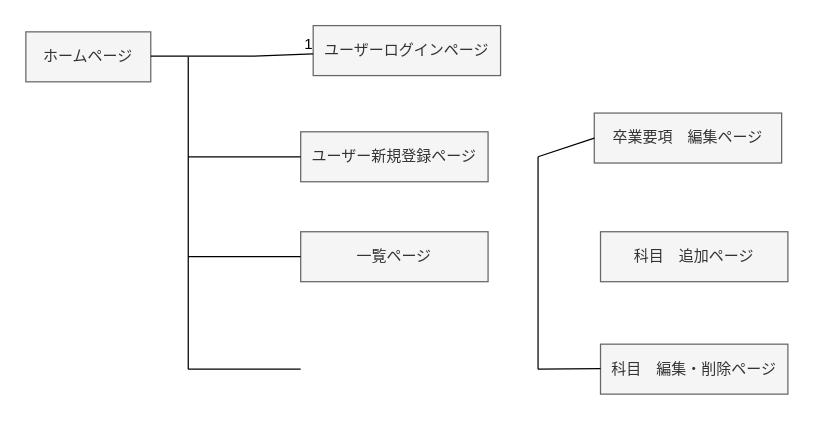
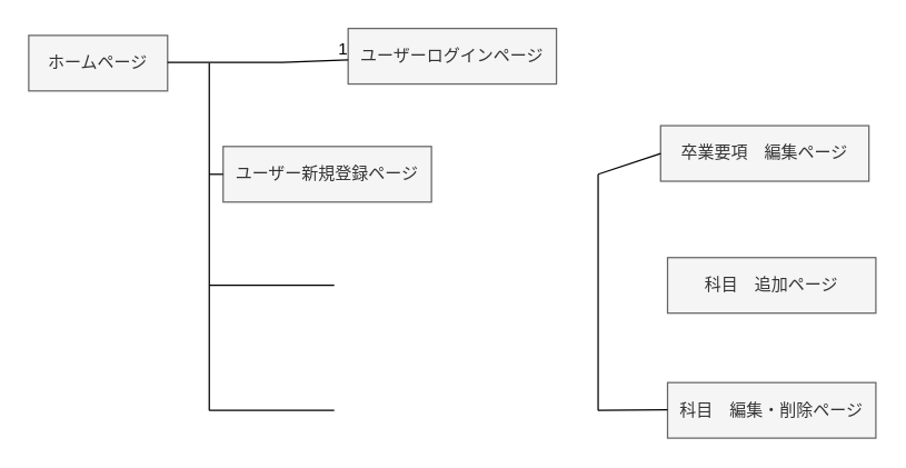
  <mxCell id="0" />
  <mxCell id="1" parent="0" />
  <mxCell id="2" value="ホームページ" style="whiteSpace=wrap;html=1;align=center;fillColor=#f5f5f5;fontColor=#333333;strokeColor=#666666;" vertex="1" parent="1"><mxGeometry x="20" y="25" width="100" height="40" as="geometry" /></mxCell>
- <mxCell id="3" value="ユーザー新規登録ページ" style="whiteSpace=wrap;html=1;align=center;fillColor=#f5f5f5;fontColor=#333333;strokeColor=#666666;" vertex="1" parent="1"><mxGeometry x="240" y="105" width="150" height="40" as="geometry" /></mxCell>
+ <mxCell id="3" value="ユーザー新規登録ページ" style="whiteSpace=wrap;html=1;align=center;fillColor=#f5f5f5;fontColor=#333333;strokeColor=#666666;" vertex="1" parent="1"><mxGeometry x="160" y="105" width="150" height="40" as="geometry" /></mxCell>
  <mxCell id="4" value="ユーザーログインページ" style="whiteSpace=wrap;html=1;align=center;fillColor=#f5f5f5;fontColor=#333333;strokeColor=#666666;" vertex="1" parent="1"><mxGeometry x="250" y="20" width="150" height="40" as="geometry" /></mxCell>
  <mxCell id="5" value="科目　追加ページ" style="whiteSpace=wrap;html=1;align=center;fillColor=#f5f5f5;fontColor=#333333;strokeColor=#666666;" vertex="1" parent="1"><mxGeometry x="480" y="185" width="150" height="40" as="geometry" /></mxCell>
  <mxCell id="6" value="卒業要項　編集ページ" style="whiteSpace=wrap;html=1;align=center;fillColor=#f5f5f5;fontColor=#333333;strokeColor=#666666;" vertex="1" parent="1"><mxGeometry x="475" y="90" width="150" height="40" as="geometry" /></mxCell>
- <mxCell id="7" value="一覧ページ" style="whiteSpace=wrap;html=1;align=center;fillColor=#f5f5f5;fontColor=#333333;strokeColor=#666666;" vertex="1" parent="1"><mxGeometry x="240" y="185" width="150" height="40" as="geometry" /></mxCell>
  <mxCell id="8" value="" style="endArrow=none;html=1;rounded=0;" edge="1" parent="1" target="4"><mxGeometry relative="1" as="geometry"><mxPoint x="120" y="44.5" as="sourcePoint" /><mxPoint x="240" y="45" as="targetPoint" /><Array as="points"><mxPoint x="200" y="44.5" /></Array></mxGeometry></mxCell>
  <mxCell id="9" value="1" style="resizable=0;html=1;align=right;verticalAlign=bottom;" connectable="0" vertex="1" parent="8"><mxGeometry x="1" relative="1" as="geometry" /></mxCell>
  <mxCell id="10" value="科目　編集・削除ページ" style="whiteSpace=wrap;html=1;align=center;fillColor=#f5f5f5;fontColor=#333333;strokeColor=#666666;" vertex="1" parent="1"><mxGeometry x="480" y="275" width="150" height="40" as="geometry" /></mxCell>
  <mxCell id="11" value="" style="endArrow=none;html=1;rounded=0;" edge="1" parent="1"><mxGeometry relative="1" as="geometry"><mxPoint x="150" y="45" as="sourcePoint" /><mxPoint x="150" y="295" as="targetPoint" /></mxGeometry></mxCell>
  <mxCell id="12" value="" style="endArrow=none;html=1;rounded=0;entryX=0;entryY=0.5;entryDx=0;entryDy=0;" edge="1" parent="1" target="3"><mxGeometry relative="1" as="geometry"><mxPoint x="150" y="125" as="sourcePoint" /><mxPoint x="430" y="255" as="targetPoint" /></mxGeometry></mxCell>
  <mxCell id="13" value="" style="line;strokeWidth=1;rotatable=0;dashed=0;labelPosition=right;align=left;verticalAlign=middle;spacingTop=0;spacingLeft=6;points=[];portConstraint=eastwest;" vertex="1" parent="1"><mxGeometry x="150" y="290" width="90" height="10" as="geometry" /></mxCell>
  <mxCell id="14" value="" style="line;strokeWidth=1;rotatable=0;dashed=0;labelPosition=right;align=left;verticalAlign=middle;spacingTop=0;spacingLeft=6;points=[];portConstraint=eastwest;" vertex="1" parent="1"><mxGeometry x="150" y="200" width="90" height="10" as="geometry" /></mxCell>
  <mxCell id="15" value="" style="endArrow=none;html=1;rounded=0;" edge="1" parent="1"><mxGeometry relative="1" as="geometry"><mxPoint x="430" y="125" as="sourcePoint" /><mxPoint x="430" y="295" as="targetPoint" /></mxGeometry></mxCell>
  <mxCell id="16" value="" style="endArrow=none;html=1;rounded=0;" edge="1" parent="1"><mxGeometry relative="1" as="geometry"><mxPoint x="430" y="295" as="sourcePoint" /><mxPoint x="480" y="294.5" as="targetPoint" /></mxGeometry></mxCell>
  <mxCell id="17" value="" style="endArrow=none;html=1;rounded=0;entryX=0;entryY=0.5;entryDx=0;entryDy=0;" edge="1" parent="1" target="6"><mxGeometry relative="1" as="geometry"><mxPoint x="430" y="125" as="sourcePoint" /><mxPoint x="430" y="255" as="targetPoint" /></mxGeometry></mxCell>
